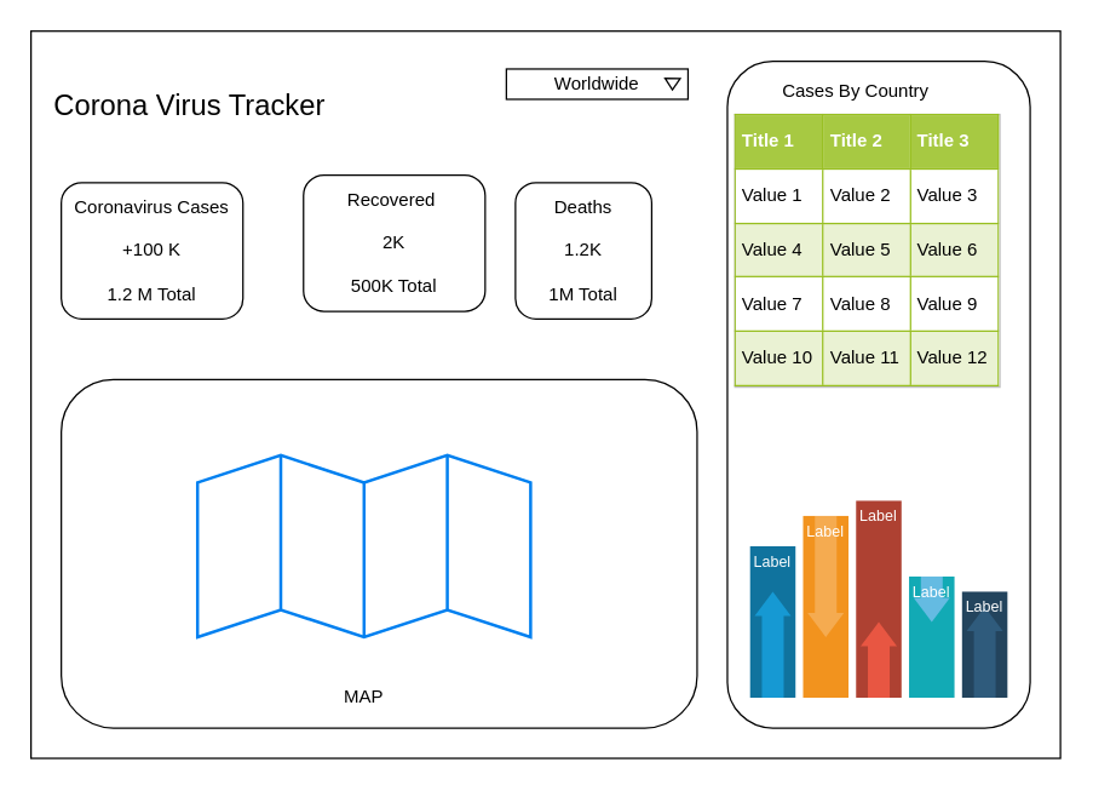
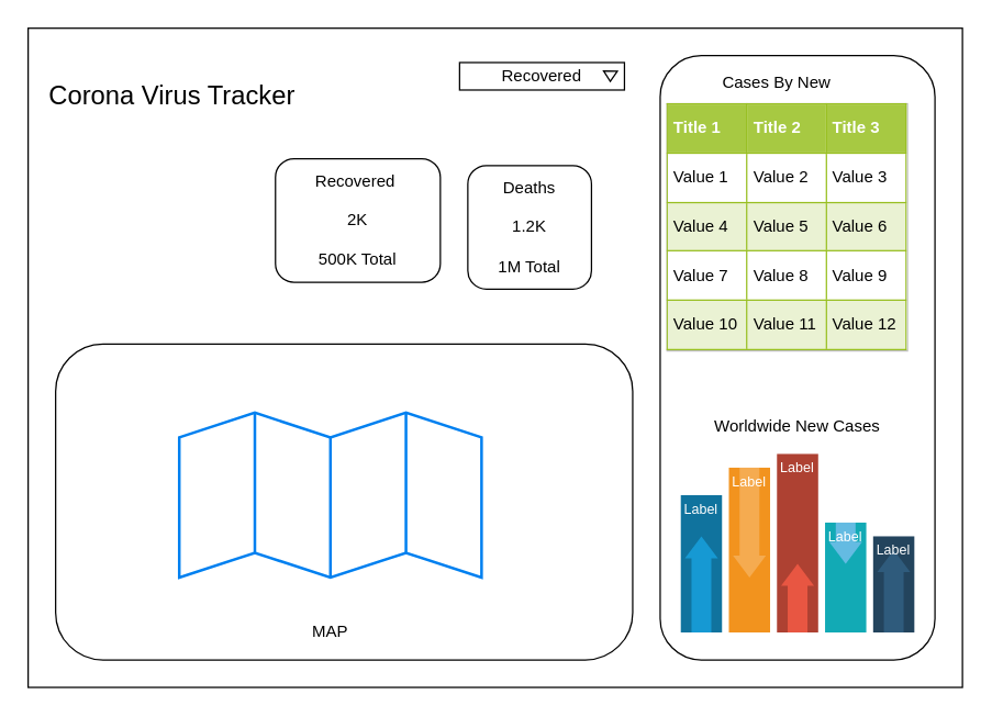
  <mxCell id="0" />
  <mxCell id="1" parent="0" />
  <mxCell id="2" value="" style="rounded=0;whiteSpace=wrap;html=1;" vertex="1" parent="1"><mxGeometry x="20" y="20" width="680" height="480" as="geometry" /></mxCell>
  <mxCell id="3" value="&lt;font style=&quot;font-size: 19px&quot;&gt;Corona Virus Tracker&lt;/font&gt;" style="text;html=1;strokeColor=none;fillColor=none;align=center;verticalAlign=middle;whiteSpace=wrap;rounded=0;" vertex="1" parent="1"><mxGeometry x="25" y="55" width="200" height="30" as="geometry" /></mxCell>
- <mxCell id="4" value="Worldwide" style="rounded=0;whiteSpace=wrap;html=1;" vertex="1" parent="1"><mxGeometry x="334" y="45" width="120" height="20" as="geometry" /></mxCell>
+ <mxCell id="4" value="Recovered" style="rounded=0;whiteSpace=wrap;html=1;" vertex="1" parent="1"><mxGeometry x="334" y="45" width="120" height="20" as="geometry" /></mxCell>
  <mxCell id="5" value="" style="triangle;whiteSpace=wrap;html=1;rotation=91;" vertex="1" parent="1"><mxGeometry x="440" y="50" width="7.5" height="10" as="geometry" /></mxCell>
- <mxCell id="6" value="Coronavirus Cases&lt;br&gt;&lt;br&gt;+100 K&lt;br&gt;&lt;br&gt;1.2 M Total" style="rounded=1;whiteSpace=wrap;html=1;" vertex="1" parent="1"><mxGeometry x="40" y="120" width="120" height="90" as="geometry" /></mxCell>
  <mxCell id="7" value="Recovered&amp;nbsp;&lt;br&gt;&lt;br&gt;2K&lt;br&gt;&lt;br&gt;500K Total" style="rounded=1;whiteSpace=wrap;html=1;" vertex="1" parent="1"><mxGeometry x="200" y="115" width="120" height="90" as="geometry" /></mxCell>
  <mxCell id="8" value="Deaths&lt;br&gt;&lt;br&gt;1.2K&lt;br&gt;&lt;br&gt;1M Total" style="rounded=1;whiteSpace=wrap;html=1;" vertex="1" parent="1"><mxGeometry x="340" y="120" width="90" height="90" as="geometry" /></mxCell>
  <mxCell id="9" value="MAP" style="rounded=1;whiteSpace=wrap;html=1;" vertex="1" parent="1"><mxGeometry x="40" y="250" width="420" height="230" as="geometry" /></mxCell>
  <mxCell id="10" value="" style="html=1;verticalLabelPosition=bottom;align=center;labelBackgroundColor=#ffffff;verticalAlign=top;strokeWidth=2;strokeColor=#0080F0;shadow=0;dashed=0;shape=mxgraph.ios7.icons.map;" vertex="1" parent="1"><mxGeometry x="130" y="300" width="220" height="120" as="geometry" /></mxCell>
  <mxCell id="11" value="MAP" style="text;html=1;strokeColor=none;fillColor=none;align=center;verticalAlign=middle;whiteSpace=wrap;rounded=0;" vertex="1" parent="1"><mxGeometry x="220" y="450" width="40" height="20" as="geometry" /></mxCell>
  <mxCell id="12" value="" style="rounded=1;whiteSpace=wrap;html=1;" vertex="1" parent="1"><mxGeometry x="480" y="40" width="200" height="440" as="geometry" /></mxCell>
- <mxCell id="13" value="Cases By Country" style="text;html=1;strokeColor=none;fillColor=none;align=center;verticalAlign=middle;whiteSpace=wrap;rounded=0;" vertex="1" parent="1"><mxGeometry x="510" y="50" width="110" height="20" as="geometry" /></mxCell>
+ <mxCell id="13" value="Cases By New" style="text;html=1;strokeColor=none;fillColor=none;align=center;verticalAlign=middle;whiteSpace=wrap;rounded=0;" vertex="1" parent="1"><mxGeometry x="510" y="50" width="110" height="20" as="geometry" /></mxCell>
  <mxCell id="14" value="&lt;table border=&quot;1&quot; width=&quot;100%&quot; height=&quot;100%&quot; cellpadding=&quot;4&quot; style=&quot;width:100%;height:100%;border-collapse:collapse;&quot;&gt;&lt;tr style=&quot;background-color:#A7C942;color:#ffffff;border:1px solid #98bf21;&quot;&gt;&lt;th align=&quot;left&quot;&gt;Title 1&lt;/th&gt;&lt;th align=&quot;left&quot;&gt;Title 2&lt;/th&gt;&lt;th align=&quot;left&quot;&gt;Title 3&lt;/th&gt;&lt;/tr&gt;&lt;tr style=&quot;border:1px solid #98bf21;&quot;&gt;&lt;td&gt;Value 1&lt;/td&gt;&lt;td&gt;Value 2&lt;/td&gt;&lt;td&gt;Value 3&lt;/td&gt;&lt;/tr&gt;&lt;tr style=&quot;background-color:#EAF2D3;border:1px solid #98bf21;&quot;&gt;&lt;td&gt;Value 4&lt;/td&gt;&lt;td&gt;Value 5&lt;/td&gt;&lt;td&gt;Value 6&lt;/td&gt;&lt;/tr&gt;&lt;tr style=&quot;border:1px solid #98bf21;&quot;&gt;&lt;td&gt;Value 7&lt;/td&gt;&lt;td&gt;Value 8&lt;/td&gt;&lt;td&gt;Value 9&lt;/td&gt;&lt;/tr&gt;&lt;tr style=&quot;background-color:#EAF2D3;border:1px solid #98bf21;&quot;&gt;&lt;td&gt;Value 10&lt;/td&gt;&lt;td&gt;Value 11&lt;/td&gt;&lt;td&gt;Value 12&lt;/td&gt;&lt;/tr&gt;&lt;/table&gt;" style="text;html=1;strokeColor=#c0c0c0;fillColor=#ffffff;overflow=fill;rounded=0;" vertex="1" parent="1"><mxGeometry x="485" y="75" width="175" height="180" as="geometry" /></mxCell>
+ <mxCell id="15" value="Worldwide New Cases" style="text;html=1;strokeColor=none;fillColor=none;align=center;verticalAlign=middle;whiteSpace=wrap;rounded=0;" vertex="1" parent="1"><mxGeometry x="500" y="300" width="160" height="20" as="geometry" /></mxCell>
  <mxCell id="16" value="" style="fillColor=#10739E;strokeColor=none;" vertex="1" parent="1"><mxGeometry x="495" y="360" width="30" height="100" as="geometry" /></mxCell>
  <mxCell id="17" value="" style="shape=mxgraph.arrows2.arrow;dy=0.4;dx=16;notch=0;direction=north;fillColor=#1699D3;strokeColor=none;" vertex="1" parent="16"><mxGeometry x="3" y="30" width="24" height="70" as="geometry" /></mxCell>
  <mxCell id="18" value="Label" style="text;html=1;align=center;verticalAlign=middle;whiteSpace=wrap;fontColor=#FFFFFF;fontSize=10;" vertex="1" parent="16"><mxGeometry width="30" height="20" as="geometry" /></mxCell>
  <mxCell id="19" value="" style="fillColor=#F2931E;strokeColor=none;" vertex="1" parent="1"><mxGeometry x="530" y="340" width="30" height="120" as="geometry" /></mxCell>
  <mxCell id="20" value="" style="shape=mxgraph.arrows2.arrow;dy=0.4;dx=16;notch=0;direction=south;fillColor=#F5AB50;strokeColor=none;" vertex="1" parent="19"><mxGeometry x="3" width="24" height="80" as="geometry" /></mxCell>
  <mxCell id="21" value="Label" style="text;html=1;align=center;verticalAlign=middle;whiteSpace=wrap;fontColor=#FFFFFF;fontSize=10;" vertex="1" parent="19"><mxGeometry width="30" height="20" as="geometry" /></mxCell>
  <mxCell id="22" value="" style="fillColor=#AE4132;strokeColor=none;" vertex="1" parent="1"><mxGeometry x="565" y="330" width="30" height="130" as="geometry" /></mxCell>
  <mxCell id="23" value="" style="shape=mxgraph.arrows2.arrow;dy=0.4;dx=16;notch=0;direction=north;fillColor=#E85642;strokeColor=none;" vertex="1" parent="22"><mxGeometry x="3" y="80" width="24" height="50" as="geometry" /></mxCell>
  <mxCell id="24" value="Label" style="text;html=1;align=center;verticalAlign=middle;whiteSpace=wrap;fontColor=#FFFFFF;fontSize=10;" vertex="1" parent="22"><mxGeometry width="30" height="20" as="geometry" /></mxCell>
  <mxCell id="25" value="" style="fillColor=#12AAB5;strokeColor=none;" vertex="1" parent="1"><mxGeometry x="600" y="380" width="30" height="80" as="geometry" /></mxCell>
  <mxCell id="26" value="" style="shape=mxgraph.arrows2.arrow;dy=0.4;dx=16;notch=0;direction=south;fillColor=#64BBE2;strokeColor=none;" vertex="1" parent="25"><mxGeometry x="3" width="24" height="30" as="geometry" /></mxCell>
  <mxCell id="27" value="Label" style="text;html=1;align=center;verticalAlign=middle;whiteSpace=wrap;fontColor=#FFFFFF;fontSize=10;" vertex="1" parent="25"><mxGeometry width="30" height="20" as="geometry" /></mxCell>
  <mxCell id="28" value="" style="fillColor=#23445D;strokeColor=none;" vertex="1" parent="1"><mxGeometry x="635" y="390" width="30" height="70" as="geometry" /></mxCell>
  <mxCell id="29" value="" style="shape=mxgraph.arrows2.arrow;dy=0.4;dx=16;notch=0;direction=north;fillColor=#2F5B7C;strokeColor=none;" vertex="1" parent="28"><mxGeometry x="3" y="10" width="24" height="60" as="geometry" /></mxCell>
  <mxCell id="30" value="Label" style="text;html=1;align=center;verticalAlign=middle;whiteSpace=wrap;fontColor=#FFFFFF;fontSize=10;" vertex="1" parent="28"><mxGeometry width="30" height="20" as="geometry" /></mxCell>
